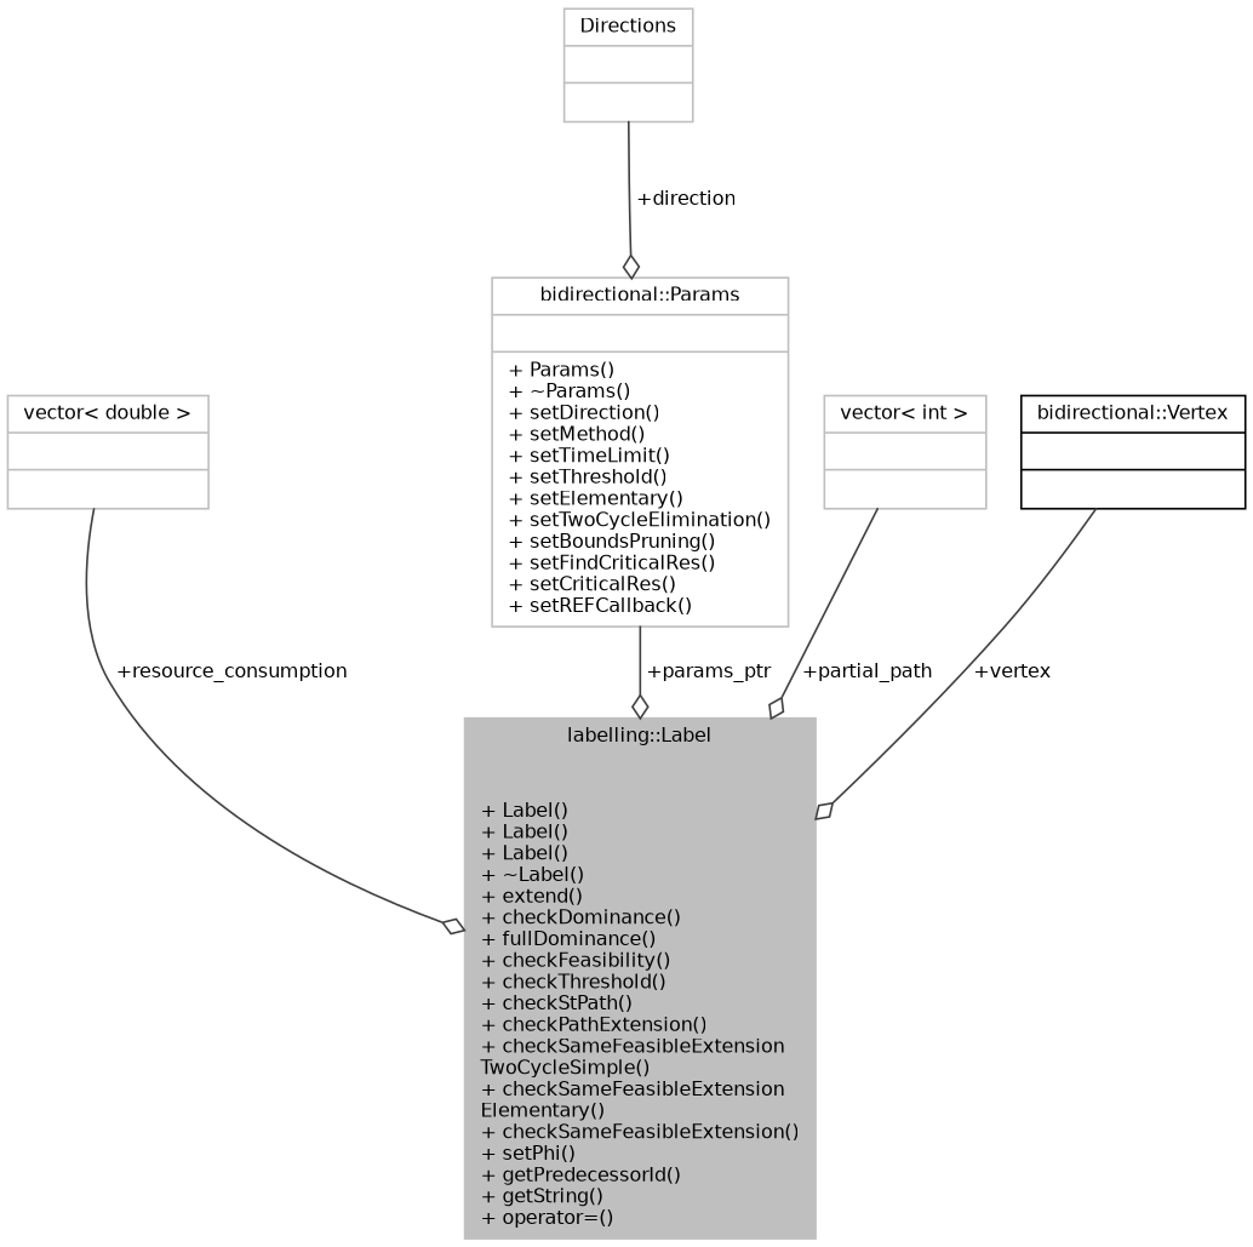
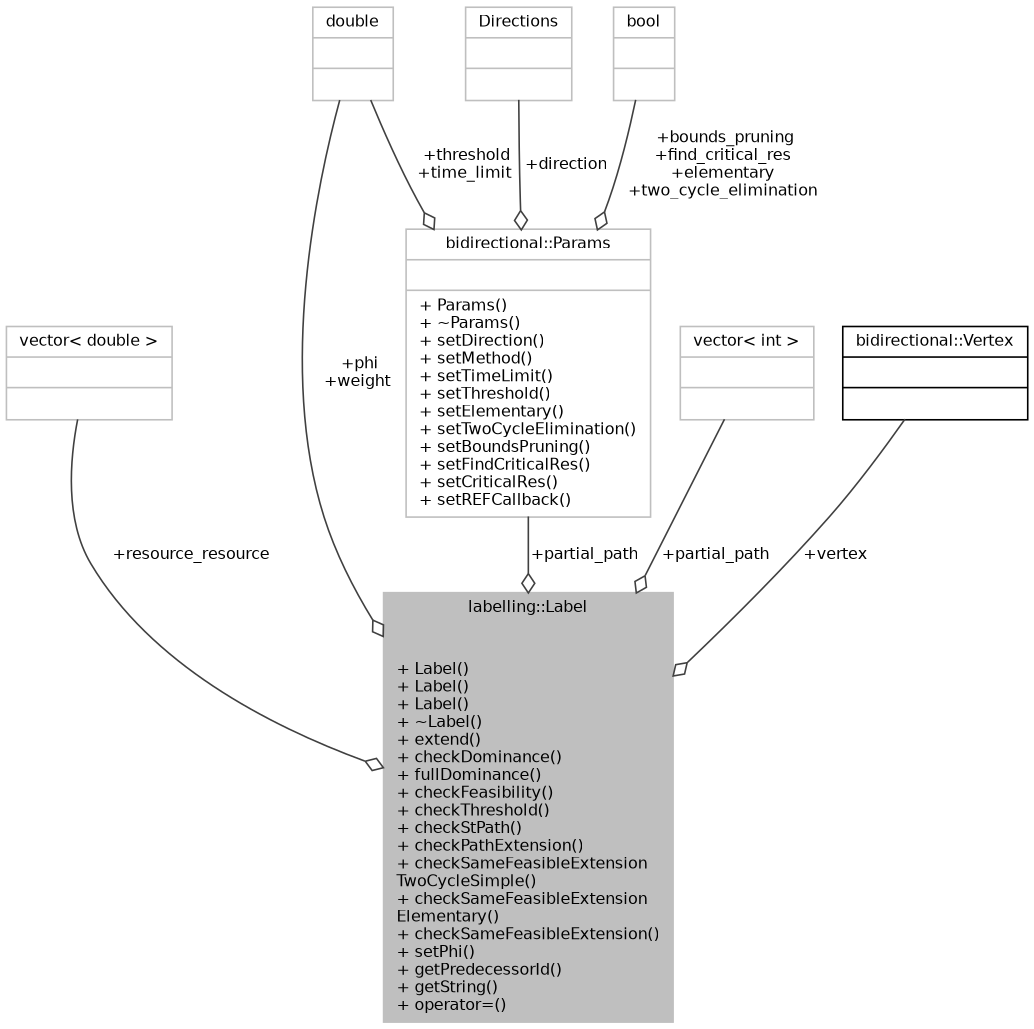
  digraph {
    fontname="DejaVu Sans"
    node [color=grey75 fontname="DejaVu Sans" fontsize=10 shape=record]
    edge [arrowhead=odiamond color=grey25 fontname="DejaVu Sans" fontsize=10 labelfontname=Helvetica labelfontsize=10 style=solid]
    n1 [fillcolor=grey75 fontcolor=black height=0.2 label="{labelling::Label\n||+ Label()\l+ Label()\l+ Label()\l+ ~Label()\l+ extend()\l+ checkDominance()\l+ fullDominance()\l+ checkFeasibility()\l+ checkThreshold()\l+ checkStPath()\l+ checkPathExtension()\l+ checkSameFeasibleExtension\lTwoCycleSimple()\l+ checkSameFeasibleExtension\lElementary()\l+ checkSameFeasibleExtension()\l+ setPhi()\l+ getPredecessorId()\l+ getString()\l+ operator=()\l}" style=filled width=0.4]
    n2 [height=0.2 label="{vector\< double \>\n||}" width=0.4]
+   n3 [height=0.2 label="{double\n||}" width=0.4]
    n4 [height=0.2 label="{bidirectional::Params\n||+ Params()\l+ ~Params()\l+ setDirection()\l+ setMethod()\l+ setTimeLimit()\l+ setThreshold()\l+ setElementary()\l+ setTwoCycleElimination()\l+ setBoundsPruning()\l+ setFindCriticalRes()\l+ setCriticalRes()\l+ setREFCallback()\l}" width=0.4]
    n5 [height=0.2 label="{vector\< int \>\n||}" width=0.4]
    n6 [color=black height=0.2 label="{bidirectional::Vertex\n||}" width=0.4]
    n7 [height=0.2 label="{Directions\n||}" width=0.4]
-   n2 -> n1 [label=" +resource_consumption"]
-   n4 -> n1 [label=" +params_ptr"]
+   n8 [height=0.2 label="{bool\n||}" width=0.4]
+   n2 -> n1 [label=" +resource_resource"]
+   n3 -> n1 [label=" +phi\n+weight"]
+   n3 -> n4 [label=" +threshold\n+time_limit"]
+   n4 -> n1 [label=" +partial_path"]
    n5 -> n1 [label=" +partial_path"]
    n6 -> n1 [label=" +vertex"]
    n7 -> n4 [label=" +direction"]
+   n8 -> n4 [label=" +bounds_pruning\n+find_critical_res\n+elementary\n+two_cycle_elimination"]
  }
